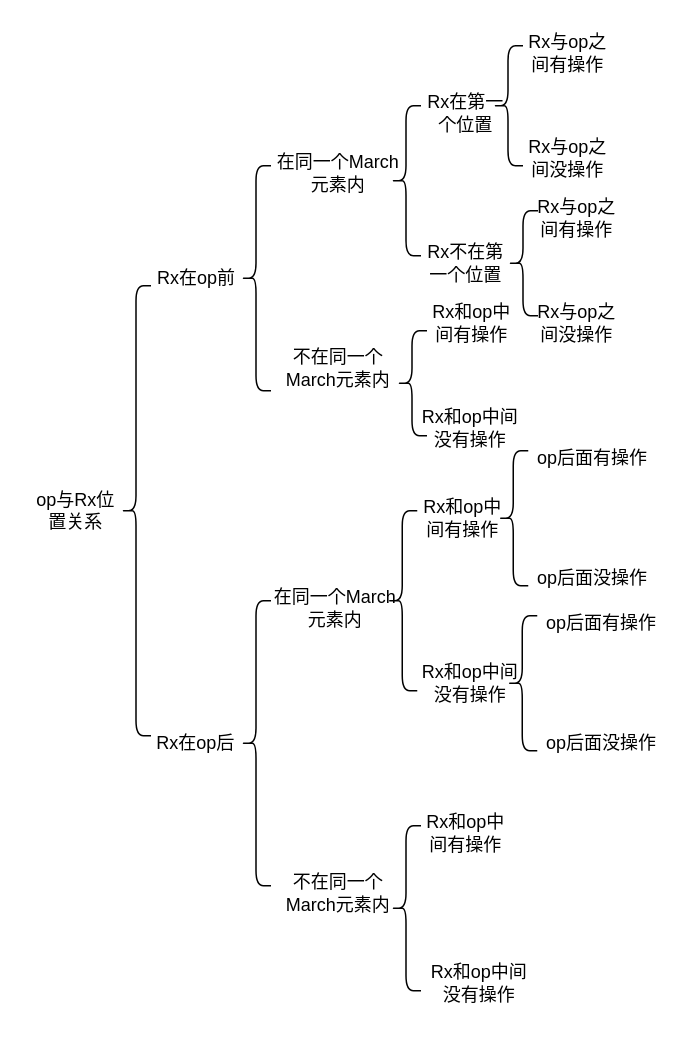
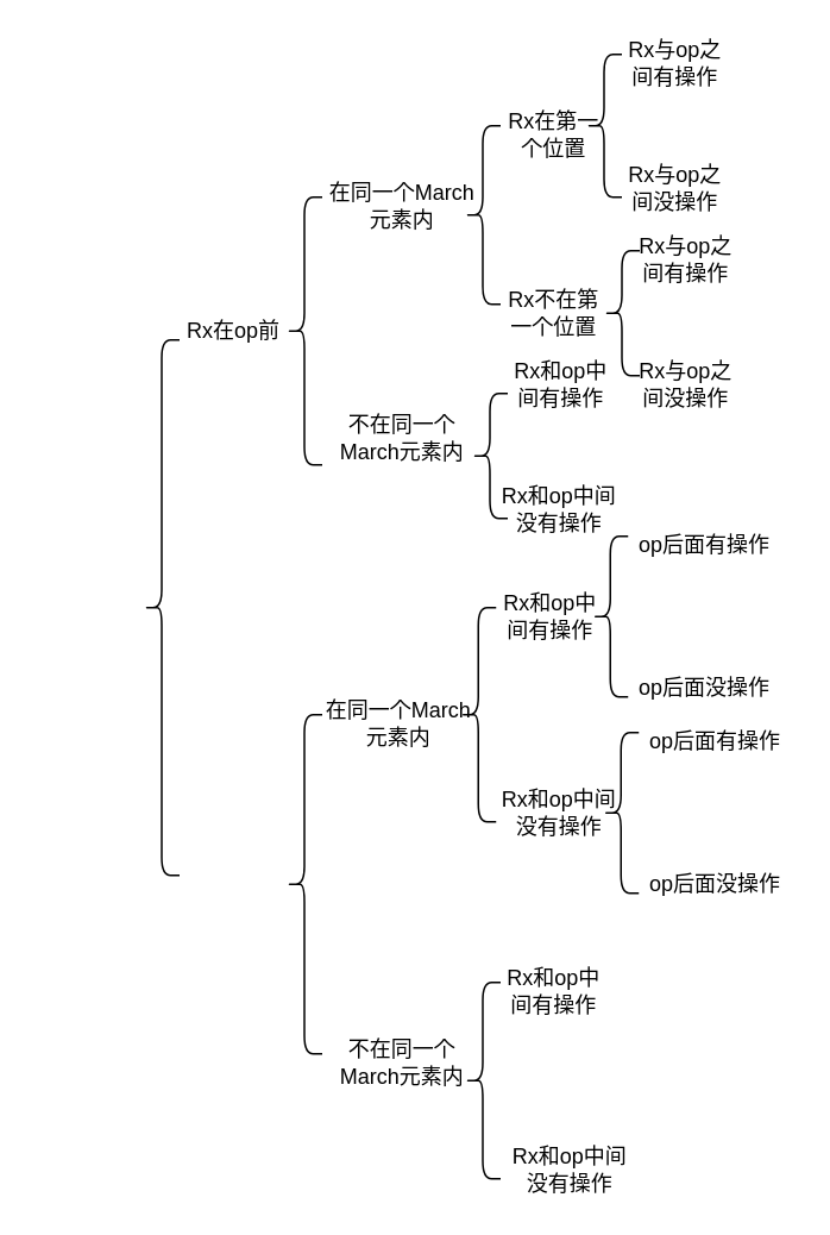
  <mxCell id="0" />
  <mxCell id="1" parent="0" />
  <mxCell id="2" value="" style="shape=curlyBracket;whiteSpace=wrap;html=1;rounded=1;labelPosition=left;verticalLabelPosition=middle;align=right;verticalAlign=middle;" vertex="1" parent="1"><mxGeometry x="80" y="190" width="20" height="300" as="geometry" /></mxCell>
  <mxCell id="3" value="Rx在op前" style="text;html=1;align=center;verticalAlign=middle;resizable=0;points=[];autosize=1;strokeColor=none;fillColor=none;" vertex="1" parent="1"><mxGeometry x="90" y="170" width="80" height="30" as="geometry" /></mxCell>
- <mxCell id="4" value="Rx在op后" style="text;html=1;strokeColor=none;fillColor=none;align=center;verticalAlign=middle;whiteSpace=wrap;rounded=0;" vertex="1" parent="1"><mxGeometry x="100" y="480" width="60" height="30" as="geometry" /></mxCell>
  <mxCell id="5" value="" style="shape=curlyBracket;whiteSpace=wrap;html=1;rounded=1;labelPosition=left;verticalLabelPosition=middle;align=right;verticalAlign=middle;" vertex="1" parent="1"><mxGeometry x="160" y="110" width="20" height="150" as="geometry" /></mxCell>
  <mxCell id="6" value="在同一个March元素内" style="text;html=1;strokeColor=none;fillColor=none;align=center;verticalAlign=middle;whiteSpace=wrap;rounded=0;" vertex="1" parent="1"><mxGeometry x="180" y="100" width="90" height="30" as="geometry" /></mxCell>
  <mxCell id="7" value="不在同一个March元素内" style="text;html=1;strokeColor=none;fillColor=none;align=center;verticalAlign=middle;whiteSpace=wrap;rounded=0;" vertex="1" parent="1"><mxGeometry x="180" y="230" width="90" height="30" as="geometry" /></mxCell>
  <mxCell id="8" value="" style="shape=curlyBracket;whiteSpace=wrap;html=1;rounded=1;labelPosition=left;verticalLabelPosition=middle;align=right;verticalAlign=middle;size=0.5;" vertex="1" parent="1"><mxGeometry x="160" y="400" width="20" height="190" as="geometry" /></mxCell>
  <mxCell id="9" value="在同一个March元素内" style="text;html=1;strokeColor=none;fillColor=none;align=center;verticalAlign=middle;whiteSpace=wrap;rounded=0;" vertex="1" parent="1"><mxGeometry x="177.5" y="390" width="90" height="30" as="geometry" /></mxCell>
  <mxCell id="10" value="不在同一个March元素内" style="text;html=1;strokeColor=none;fillColor=none;align=center;verticalAlign=middle;whiteSpace=wrap;rounded=0;" vertex="1" parent="1"><mxGeometry x="180" y="580" width="90" height="30" as="geometry" /></mxCell>
  <mxCell id="11" value="" style="shape=curlyBracket;whiteSpace=wrap;html=1;rounded=1;labelPosition=left;verticalLabelPosition=middle;align=right;verticalAlign=middle;" vertex="1" parent="1"><mxGeometry x="260" y="70" width="20" height="100" as="geometry" /></mxCell>
  <mxCell id="12" value="" style="shape=curlyBracket;whiteSpace=wrap;html=1;rounded=1;labelPosition=left;verticalLabelPosition=middle;align=right;verticalAlign=middle;" vertex="1" parent="1"><mxGeometry x="257.5" y="340" width="20" height="120" as="geometry" /></mxCell>
  <mxCell id="13" value="" style="shape=curlyBracket;whiteSpace=wrap;html=1;rounded=1;labelPosition=left;verticalLabelPosition=middle;align=right;verticalAlign=middle;size=0.5;" vertex="1" parent="1"><mxGeometry x="260" y="550" width="20" height="110" as="geometry" /></mxCell>
  <mxCell id="14" value="Rx在第一个位置" style="text;html=1;strokeColor=none;fillColor=none;align=center;verticalAlign=middle;whiteSpace=wrap;rounded=0;" vertex="1" parent="1"><mxGeometry x="280" y="60" width="60" height="30" as="geometry" /></mxCell>
  <mxCell id="15" value="Rx不在第一个位置" style="text;html=1;strokeColor=none;fillColor=none;align=center;verticalAlign=middle;whiteSpace=wrap;rounded=0;" vertex="1" parent="1"><mxGeometry x="280" y="160" width="60" height="30" as="geometry" /></mxCell>
  <mxCell id="16" value="Rx和op中间有操作" style="text;html=1;strokeColor=none;fillColor=none;align=center;verticalAlign=middle;whiteSpace=wrap;rounded=0;" vertex="1" parent="1"><mxGeometry x="277.5" y="330" width="60" height="30" as="geometry" /></mxCell>
  <mxCell id="17" value="Rx和op中间没有操作" style="text;html=1;strokeColor=none;fillColor=none;align=center;verticalAlign=middle;whiteSpace=wrap;rounded=0;" vertex="1" parent="1"><mxGeometry x="277.5" y="440" width="70" height="30" as="geometry" /></mxCell>
  <mxCell id="18" value="Rx和op中间有操作" style="text;html=1;strokeColor=none;fillColor=none;align=center;verticalAlign=middle;whiteSpace=wrap;rounded=0;" vertex="1" parent="1"><mxGeometry x="280" y="540" width="60" height="30" as="geometry" /></mxCell>
  <mxCell id="19" value="Rx和op中间没有操作" style="text;html=1;strokeColor=none;fillColor=none;align=center;verticalAlign=middle;whiteSpace=wrap;rounded=0;" vertex="1" parent="1"><mxGeometry x="284" y="640" width="70" height="30" as="geometry" /></mxCell>
  <mxCell id="20" value="" style="shape=curlyBracket;whiteSpace=wrap;html=1;rounded=1;labelPosition=left;verticalLabelPosition=middle;align=right;verticalAlign=middle;" vertex="1" parent="1"><mxGeometry x="331.5" y="300" width="20" height="90" as="geometry" /></mxCell>
  <mxCell id="21" value="op后面有操作" style="text;html=1;strokeColor=none;fillColor=none;align=center;verticalAlign=middle;whiteSpace=wrap;rounded=0;" vertex="1" parent="1"><mxGeometry x="351.5" y="290" width="85" height="30" as="geometry" /></mxCell>
  <mxCell id="22" value="op后面没操作" style="text;html=1;strokeColor=none;fillColor=none;align=center;verticalAlign=middle;whiteSpace=wrap;rounded=0;" vertex="1" parent="1"><mxGeometry x="351.5" y="370" width="85" height="30" as="geometry" /></mxCell>
  <mxCell id="23" value="" style="shape=curlyBracket;whiteSpace=wrap;html=1;rounded=1;labelPosition=left;verticalLabelPosition=middle;align=right;verticalAlign=middle;" vertex="1" parent="1"><mxGeometry x="337.5" y="410" width="20" height="90" as="geometry" /></mxCell>
  <mxCell id="24" value="op后面有操作" style="text;html=1;strokeColor=none;fillColor=none;align=center;verticalAlign=middle;whiteSpace=wrap;rounded=0;" vertex="1" parent="1"><mxGeometry x="357.5" y="400" width="85" height="30" as="geometry" /></mxCell>
  <mxCell id="25" value="op后面没操作" style="text;html=1;strokeColor=none;fillColor=none;align=center;verticalAlign=middle;whiteSpace=wrap;rounded=0;" vertex="1" parent="1"><mxGeometry x="357.5" y="480" width="85" height="30" as="geometry" /></mxCell>
  <mxCell id="26" value="" style="shape=curlyBracket;whiteSpace=wrap;html=1;rounded=1;labelPosition=left;verticalLabelPosition=middle;align=right;verticalAlign=middle;" vertex="1" parent="1"><mxGeometry x="264" y="220" width="20" height="70" as="geometry" /></mxCell>
  <mxCell id="27" value="Rx和op中间有操作" style="text;html=1;strokeColor=none;fillColor=none;align=center;verticalAlign=middle;whiteSpace=wrap;rounded=0;" vertex="1" parent="1"><mxGeometry x="284" y="200" width="60" height="30" as="geometry" /></mxCell>
  <mxCell id="28" value="Rx和op中间没有操作" style="text;html=1;strokeColor=none;fillColor=none;align=center;verticalAlign=middle;whiteSpace=wrap;rounded=0;" vertex="1" parent="1"><mxGeometry x="277.5" y="270" width="70" height="30" as="geometry" /></mxCell>
- <mxCell id="29" value="op与Rx位置关系" style="text;html=1;strokeColor=none;fillColor=none;align=center;verticalAlign=middle;whiteSpace=wrap;rounded=0;" vertex="1" parent="1"><mxGeometry x="20" y="325" width="60" height="30" as="geometry" /></mxCell>
  <mxCell id="30" value="" style="shape=curlyBracket;whiteSpace=wrap;html=1;rounded=1;labelPosition=left;verticalLabelPosition=middle;align=right;verticalAlign=middle;" vertex="1" parent="1"><mxGeometry x="328" y="30" width="20" height="80" as="geometry" /></mxCell>
  <mxCell id="31" value="" style="shape=curlyBracket;whiteSpace=wrap;html=1;rounded=1;labelPosition=left;verticalLabelPosition=middle;align=right;verticalAlign=middle;" vertex="1" parent="1"><mxGeometry x="338" y="140" width="20" height="70" as="geometry" /></mxCell>
  <mxCell id="32" value="Rx与op之间有操作" style="text;html=1;strokeColor=none;fillColor=none;align=center;verticalAlign=middle;whiteSpace=wrap;rounded=0;" vertex="1" parent="1"><mxGeometry x="348" y="20" width="60" height="30" as="geometry" /></mxCell>
  <mxCell id="33" value="Rx与op之间没操作" style="text;html=1;strokeColor=none;fillColor=none;align=center;verticalAlign=middle;whiteSpace=wrap;rounded=0;" vertex="1" parent="1"><mxGeometry x="348" y="90" width="60" height="30" as="geometry" /></mxCell>
  <mxCell id="34" value="Rx与op之间有操作" style="text;html=1;strokeColor=none;fillColor=none;align=center;verticalAlign=middle;whiteSpace=wrap;rounded=0;" vertex="1" parent="1"><mxGeometry x="354" y="130" width="60" height="30" as="geometry" /></mxCell>
  <mxCell id="35" value="Rx与op之间没操作" style="text;html=1;strokeColor=none;fillColor=none;align=center;verticalAlign=middle;whiteSpace=wrap;rounded=0;" vertex="1" parent="1"><mxGeometry x="354" y="200" width="60" height="30" as="geometry" /></mxCell>
